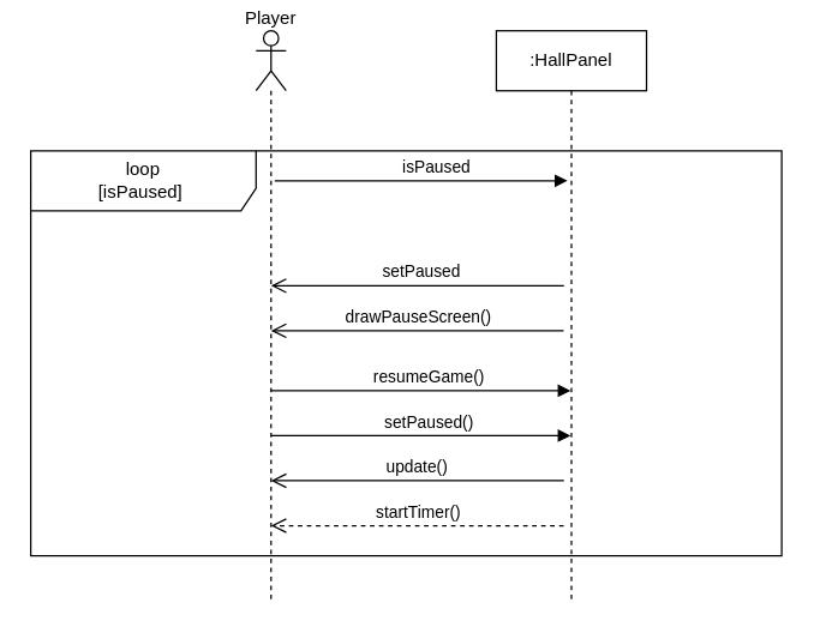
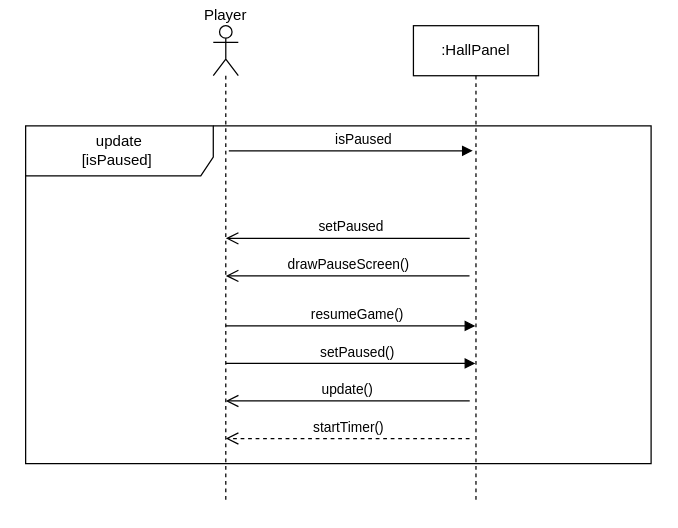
  <mxCell id="0" />
  <mxCell id="1" parent="0" />
  <mxCell id="2" value="Player&lt;div&gt;&lt;br&gt;&lt;/div&gt;&lt;div&gt;&lt;br&gt;&lt;/div&gt;&lt;div&gt;&lt;br&gt;&lt;/div&gt;&lt;div&gt;&lt;br&gt;&lt;/div&gt;" style="shape=umlLifeline;perimeter=lifelinePerimeter;whiteSpace=wrap;html=1;container=1;dropTarget=0;collapsible=0;recursiveResize=0;outlineConnect=0;portConstraint=eastwest;newEdgeStyle={&quot;curved&quot;:0,&quot;rounded&quot;:0};participant=umlActor;" parent="1" vertex="1"><mxGeometry x="170" y="20" width="20" height="380" as="geometry" /></mxCell>
  <mxCell id="3" value=":HallPanel" style="shape=umlLifeline;perimeter=lifelinePerimeter;whiteSpace=wrap;html=1;container=1;dropTarget=0;collapsible=0;recursiveResize=0;outlineConnect=0;portConstraint=eastwest;newEdgeStyle={&quot;curved&quot;:0,&quot;rounded&quot;:0};" parent="1" vertex="1"><mxGeometry x="330" y="20" width="100" height="380" as="geometry" /></mxCell>
  <mxCell id="4" value="setPaused" style="html=1;verticalAlign=bottom;endArrow=block;curved=0;rounded=0;" parent="1" edge="1"><mxGeometry x="0.001" y="-70" width="80" relative="1" as="geometry"><mxPoint x="182.42" y="120" as="sourcePoint" /><mxPoint x="377.42" y="120" as="targetPoint" /><mxPoint as="offset" /></mxGeometry></mxCell>
  <mxCell id="5" value="isPaused" style="html=1;verticalAlign=bottom;endArrow=open;endSize=8;curved=0;rounded=0;" parent="1" edge="1"><mxGeometry x="-0.128" y="-70" relative="1" as="geometry"><mxPoint x="375" y="190" as="sourcePoint" /><mxPoint x="180" y="190" as="targetPoint" /><mxPoint as="offset" /></mxGeometry></mxCell>
  <mxCell id="6" value="resumeGame()" style="html=1;verticalAlign=bottom;endArrow=block;curved=0;rounded=0;" parent="1" edge="1"><mxGeometry x="0.051" width="80" relative="1" as="geometry"><mxPoint x="180" y="260" as="sourcePoint" /><mxPoint x="379.5" y="260" as="targetPoint" /><mxPoint as="offset" /></mxGeometry></mxCell>
  <mxCell id="7" value="setPaused()" style="html=1;verticalAlign=bottom;endArrow=block;curved=0;rounded=0;" parent="1" edge="1"><mxGeometry x="0.051" width="80" relative="1" as="geometry"><mxPoint x="180" y="290" as="sourcePoint" /><mxPoint x="379.5" y="290" as="targetPoint" /><mxPoint as="offset" /></mxGeometry></mxCell>
  <mxCell id="8" value="update()" style="html=1;verticalAlign=bottom;endArrow=open;endSize=8;curved=0;rounded=0;" parent="1" edge="1"><mxGeometry x="0.0" relative="1" as="geometry"><mxPoint x="375" y="320" as="sourcePoint" /><mxPoint x="180" y="320" as="targetPoint" /><mxPoint as="offset" /></mxGeometry></mxCell>
  <mxCell id="9" value="drawPauseScreen()" style="html=1;verticalAlign=bottom;endArrow=open;endSize=8;curved=0;rounded=0;" parent="1" edge="1"><mxGeometry x="-0.004" relative="1" as="geometry"><mxPoint x="374.84" y="220" as="sourcePoint" /><mxPoint x="179.995" y="220" as="targetPoint" /><Array as="points"><mxPoint x="289.84" y="220" /></Array><mxPoint as="offset" /></mxGeometry></mxCell>
  <mxCell id="10" value="startTimer()" style="html=1;verticalAlign=bottom;endArrow=open;dashed=1;endSize=8;curved=0;rounded=0;" parent="1" edge="1"><mxGeometry x="-0.004" relative="1" as="geometry"><mxPoint x="374.84" y="350" as="sourcePoint" /><mxPoint x="179.995" y="350" as="targetPoint" /><Array as="points"><mxPoint x="289.84" y="350" /></Array><mxPoint as="offset" /></mxGeometry></mxCell>
- <mxCell id="11" value="loop&lt;div&gt;[isPaused]&amp;nbsp;&lt;/div&gt;" style="shape=umlFrame;whiteSpace=wrap;html=1;pointerEvents=0;width=150;height=40;" parent="1" vertex="1"><mxGeometry x="20" y="100" width="500" height="270" as="geometry" /></mxCell>
+ <mxCell id="11" value="update&lt;div&gt;[isPaused]&amp;nbsp;&lt;/div&gt;" style="shape=umlFrame;whiteSpace=wrap;html=1;pointerEvents=0;width=150;height=40;" parent="1" vertex="1"><mxGeometry x="20" y="100" width="500" height="270" as="geometry" /></mxCell>
